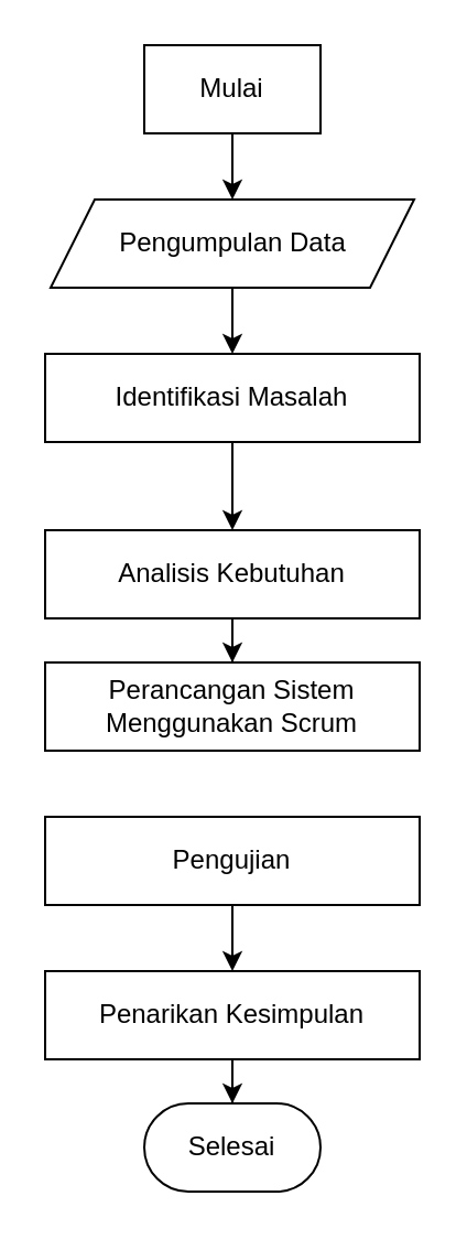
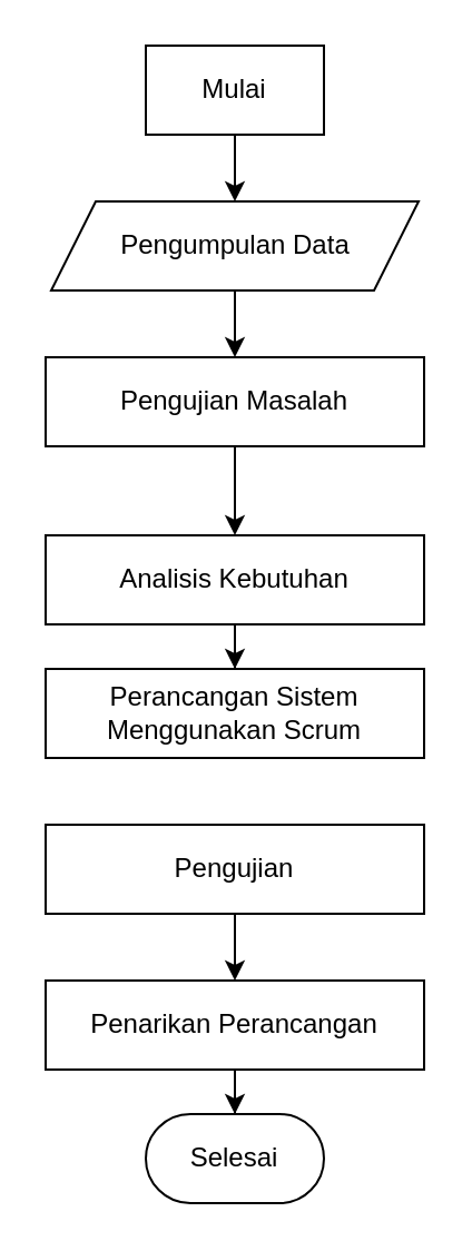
  <mxCell id="0" />
  <mxCell id="1" parent="0" />
  <mxCell id="2" style="edgeStyle=orthogonalEdgeStyle;rounded=0;orthogonalLoop=1;jettySize=auto;html=1;entryX=0.5;entryY=0;entryDx=0;entryDy=0;" edge="1" parent="1" source="3" target="5"><mxGeometry relative="1" as="geometry" /></mxCell>
  <mxCell id="3" value="Mulai" style="whiteSpace=wrap;html=1;arcSize=50;rounded=0;" vertex="1" parent="1"><mxGeometry x="65" y="20" width="80" height="40" as="geometry" /></mxCell>
  <mxCell id="4" style="edgeStyle=orthogonalEdgeStyle;rounded=0;orthogonalLoop=1;jettySize=auto;html=1;entryX=0.5;entryY=0;entryDx=0;entryDy=0;" edge="1" parent="1" source="5" target="7"><mxGeometry relative="1" as="geometry" /></mxCell>
  <mxCell id="5" value="Pengumpulan Data" style="shape=parallelogram;perimeter=parallelogramPerimeter;whiteSpace=wrap;html=1;fixedSize=1;" vertex="1" parent="1"><mxGeometry x="22.5" y="90" width="165" height="40" as="geometry" /></mxCell>
  <mxCell id="6" style="edgeStyle=orthogonalEdgeStyle;rounded=0;orthogonalLoop=1;jettySize=auto;html=1;" edge="1" parent="1" source="7" target="9"><mxGeometry relative="1" as="geometry" /></mxCell>
- <mxCell id="7" value="Identifikasi Masalah" style="rounded=0;whiteSpace=wrap;html=1;" vertex="1" parent="1"><mxGeometry x="20" y="160" width="170" height="40" as="geometry" /></mxCell>
+ <mxCell id="7" value="Pengujian Masalah" style="rounded=0;whiteSpace=wrap;html=1;" vertex="1" parent="1"><mxGeometry x="20" y="160" width="170" height="40" as="geometry" /></mxCell>
  <mxCell id="8" style="edgeStyle=orthogonalEdgeStyle;rounded=0;orthogonalLoop=1;jettySize=auto;html=1;entryX=0.5;entryY=0;entryDx=0;entryDy=0;" edge="1" parent="1" source="9" target="10"><mxGeometry relative="1" as="geometry" /></mxCell>
  <mxCell id="9" value="Analisis Kebutuhan" style="rounded=0;whiteSpace=wrap;html=1;" vertex="1" parent="1"><mxGeometry x="20" y="240" width="170" height="40" as="geometry" /></mxCell>
  <mxCell id="10" value="Perancangan Sistem Menggunakan Scrum" style="rounded=0;whiteSpace=wrap;html=1;" vertex="1" parent="1"><mxGeometry x="20" y="300" width="170" height="40" as="geometry" /></mxCell>
  <mxCell id="11" style="edgeStyle=orthogonalEdgeStyle;rounded=0;orthogonalLoop=1;jettySize=auto;html=1;entryX=0.5;entryY=0;entryDx=0;entryDy=0;" edge="1" parent="1" source="12" target="14"><mxGeometry relative="1" as="geometry" /></mxCell>
  <mxCell id="12" value="Pengujian" style="rounded=0;whiteSpace=wrap;html=1;" vertex="1" parent="1"><mxGeometry x="20" y="370" width="170" height="40" as="geometry" /></mxCell>
  <mxCell id="13" style="edgeStyle=orthogonalEdgeStyle;rounded=0;orthogonalLoop=1;jettySize=auto;html=1;" edge="1" parent="1" source="14" target="15"><mxGeometry relative="1" as="geometry" /></mxCell>
- <mxCell id="14" value="Penarikan Kesimpulan" style="rounded=0;whiteSpace=wrap;html=1;" vertex="1" parent="1"><mxGeometry x="20" y="440" width="170" height="40" as="geometry" /></mxCell>
+ <mxCell id="14" value="Penarikan Perancangan" style="rounded=0;whiteSpace=wrap;html=1;" vertex="1" parent="1"><mxGeometry x="20" y="440" width="170" height="40" as="geometry" /></mxCell>
  <mxCell id="15" value="Selesai" style="rounded=1;whiteSpace=wrap;html=1;arcSize=50;" vertex="1" parent="1"><mxGeometry x="65" y="500" width="80" height="40" as="geometry" /></mxCell>
